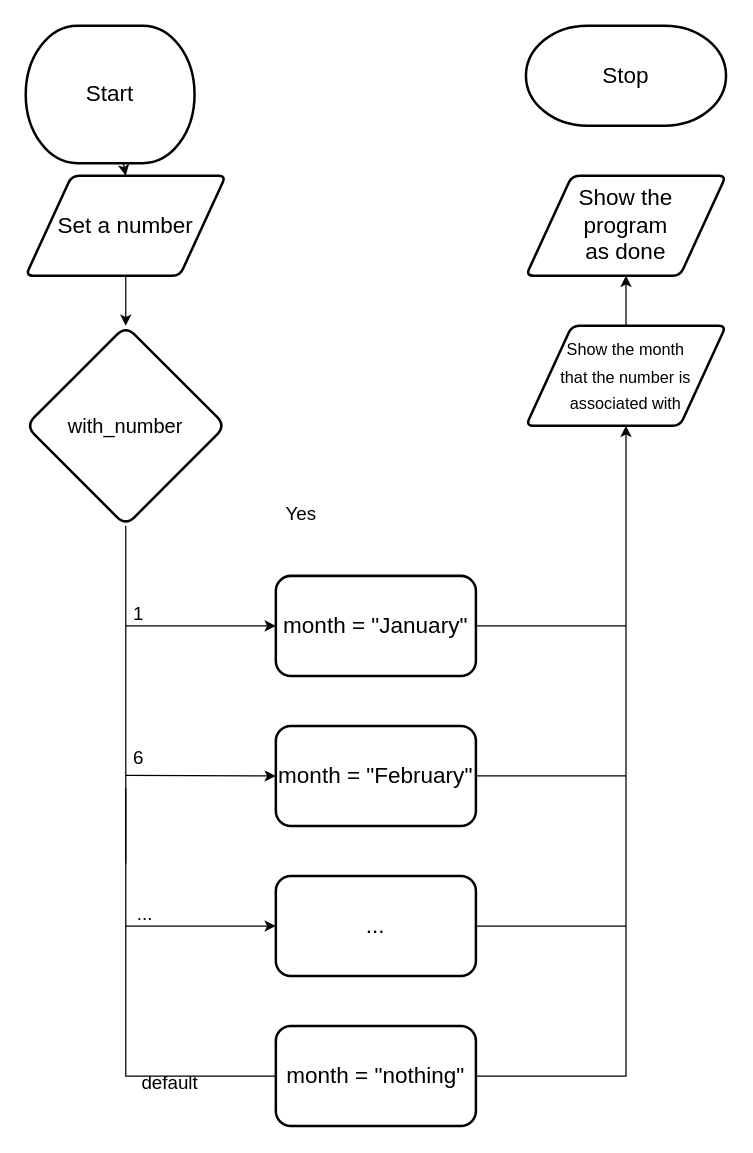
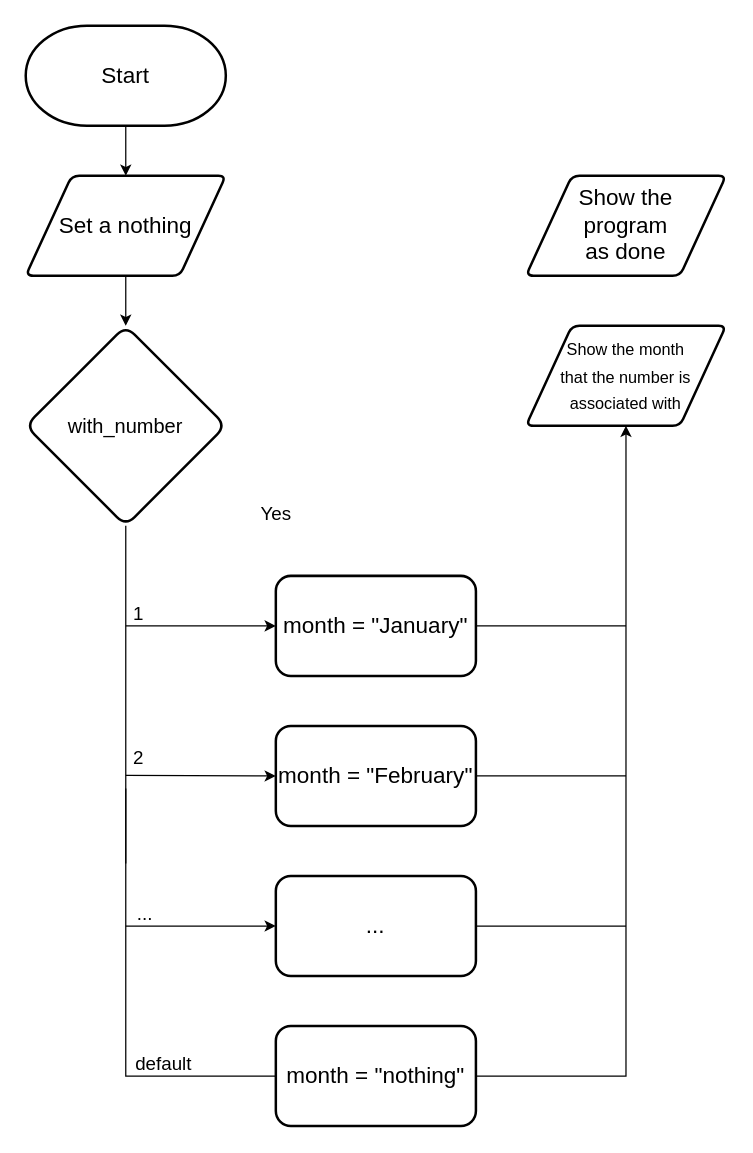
  <mxCell id="0" />
  <mxCell id="1" parent="0" />
  <mxCell id="2" style="edgeStyle=none;html=1;entryX=0.5;entryY=0;entryDx=0;entryDy=0;fontSize=16;" parent="1" source="3" edge="1"><mxGeometry relative="1" as="geometry"><mxPoint x="100" y="140" as="targetPoint" /></mxGeometry></mxCell>
- <mxCell id="3" value="&lt;font style=&quot;font-size: 18px&quot;&gt;Start&lt;/font&gt;" style="strokeWidth=2;html=1;shape=mxgraph.flowchart.terminator;whiteSpace=wrap;" parent="1" vertex="1"><mxGeometry x="20" y="20" width="135" height="110" as="geometry" /></mxCell>
- <mxCell id="4" value="&lt;font style=&quot;font-size: 18px&quot;&gt;Stop&lt;/font&gt;" style="strokeWidth=2;html=1;shape=mxgraph.flowchart.terminator;whiteSpace=wrap;" parent="1" vertex="1"><mxGeometry x="420" width="160" height="80" as="geometry" y="20" /></mxCell>
+ <mxCell id="3" value="&lt;font style=&quot;font-size: 18px&quot;&gt;Start&lt;/font&gt;" style="strokeWidth=2;html=1;shape=mxgraph.flowchart.terminator;whiteSpace=wrap;" parent="1" vertex="1"><mxGeometry width="160" height="80" as="geometry" x="20" y="20" /></mxCell>
  <mxCell id="5" style="edgeStyle=none;rounded=0;html=1;fontSize=18;startArrow=none;entryX=0.5;entryY=1;entryDx=0;entryDy=0;" parent="1" target="27" edge="1"><mxGeometry relative="1" as="geometry"><Array as="points"><mxPoint x="100" y="740" /><mxPoint x="100" y="860" /><mxPoint x="500" y="860" /><mxPoint x="500" y="740" /><mxPoint x="500" y="590" /><mxPoint x="500" y="420" /></Array><mxPoint x="100" y="630" as="sourcePoint" /><mxPoint x="660" y="300" as="targetPoint" /></mxGeometry></mxCell>
  <mxCell id="6" value="Show the &lt;br&gt;program &lt;br&gt;as done" style="shape=parallelogram;html=1;strokeWidth=2;perimeter=parallelogramPerimeter;whiteSpace=wrap;rounded=1;arcSize=12;size=0.23;fontSize=18;" parent="1" vertex="1"><mxGeometry x="420" y="140" width="160" height="80" as="geometry" /></mxCell>
  <mxCell id="7" style="edgeStyle=none;html=1;entryX=0.5;entryY=0;entryDx=0;entryDy=0;fontSize=13;" parent="1" edge="1"><mxGeometry relative="1" as="geometry"><mxPoint x="100" y="220" as="sourcePoint" /><mxPoint x="100" y="260" as="targetPoint" /></mxGeometry></mxCell>
  <mxCell id="8" value="&lt;font&gt;&lt;font style=&quot;font-size: 18px&quot;&gt;&lt;span style=&quot;font-size: 16px&quot;&gt;with_number&lt;/span&gt;&lt;/font&gt;&lt;br&gt;&lt;/font&gt;" style="rhombus;whiteSpace=wrap;html=1;rounded=1;fontFamily=Helvetica;fontSize=11;fontColor=default;strokeColor=default;strokeWidth=2;fillColor=default;" parent="1" vertex="1"><mxGeometry y="260" width="160" height="160" as="geometry" x="20" /></mxCell>
- <mxCell id="9" value="&lt;font style=&quot;font-size: 15px&quot;&gt;Yes&lt;/font&gt;" style="text;html=1;align=center;verticalAlign=middle;resizable=0;points=[];autosize=1;strokeColor=none;fillColor=none;fontSize=8;fontFamily=Helvetica;fontColor=default;" parent="1" vertex="1"><mxGeometry x="220" y="400" width="40" height="20" as="geometry" /></mxCell>
+ <mxCell id="9" value="&lt;font style=&quot;font-size: 15px&quot;&gt;Yes&lt;/font&gt;" style="text;html=1;align=center;verticalAlign=middle;resizable=0;points=[];autosize=1;strokeColor=none;fillColor=none;fontSize=8;fontFamily=Helvetica;fontColor=default;" parent="1" vertex="1"><mxGeometry x="200" y="400" width="40" height="20" as="geometry" /></mxCell>
  <mxCell id="10" style="edgeStyle=none;rounded=0;html=1;fontSize=18;endArrow=none;endFill=0;startArrow=classic;startFill=1;exitX=0;exitY=0.5;exitDx=0;exitDy=0;" parent="1" source="12" edge="1"><mxGeometry relative="1" as="geometry"><mxPoint x="100" y="500" as="targetPoint" /><mxPoint x="300" y="540" as="sourcePoint" /></mxGeometry></mxCell>
  <mxCell id="11" style="edgeStyle=none;html=1;fontSize=15;startArrow=none;startFill=0;endArrow=none;endFill=0;" parent="1" source="12" edge="1"><mxGeometry relative="1" as="geometry"><mxPoint x="500" y="500" as="targetPoint" /></mxGeometry></mxCell>
  <mxCell id="12" value="month = &quot;January&quot;" style="rounded=1;whiteSpace=wrap;html=1;fontSize=18;strokeWidth=2;" parent="1" vertex="1"><mxGeometry x="220" y="460" width="160" height="80" as="geometry" /></mxCell>
- <mxCell id="13" value="Set a number" style="shape=parallelogram;html=1;strokeWidth=2;perimeter=parallelogramPerimeter;whiteSpace=wrap;rounded=1;arcSize=12;size=0.23;fontSize=18;" parent="1" vertex="1"><mxGeometry y="140" width="160" height="80" as="geometry" x="20" /></mxCell>
+ <mxCell id="13" value="Set a nothing" style="shape=parallelogram;html=1;strokeWidth=2;perimeter=parallelogramPerimeter;whiteSpace=wrap;rounded=1;arcSize=12;size=0.23;fontSize=18;" parent="1" vertex="1"><mxGeometry y="140" width="160" height="80" as="geometry" x="20" /></mxCell>
  <mxCell id="14" value="&lt;font style=&quot;font-size: 15px&quot;&gt;1&lt;/font&gt;" style="text;html=1;align=center;verticalAlign=middle;resizable=0;points=[];autosize=1;strokeColor=none;fillColor=none;fontSize=8;fontFamily=Helvetica;fontColor=default;" parent="1" vertex="1"><mxGeometry x="100" y="480" width="20" height="20" as="geometry" /></mxCell>
  <mxCell id="15" style="edgeStyle=none;html=1;fontSize=15;startArrow=none;startFill=0;endArrow=none;endFill=0;" parent="1" source="16" edge="1"><mxGeometry relative="1" as="geometry"><mxPoint x="500" y="620" as="targetPoint" /></mxGeometry></mxCell>
  <mxCell id="16" value="month = &quot;February&quot;" style="rounded=1;whiteSpace=wrap;html=1;fontSize=18;strokeWidth=2;" parent="1" vertex="1"><mxGeometry x="220" y="580" width="160" height="80" as="geometry" /></mxCell>
  <mxCell id="17" style="edgeStyle=none;rounded=0;html=1;fontSize=18;endArrow=none;endFill=0;startArrow=classic;startFill=1;exitX=0;exitY=0.5;exitDx=0;exitDy=0;" parent="1" edge="1" source="16"><mxGeometry relative="1" as="geometry"><mxPoint x="100" y="619.5" as="targetPoint" /><mxPoint x="238.4" y="619.5" as="sourcePoint" /></mxGeometry></mxCell>
- <mxCell id="18" value="&lt;font style=&quot;font-size: 15px&quot;&gt;6&lt;/font&gt;" style="text;html=1;align=center;verticalAlign=middle;resizable=0;points=[];autosize=1;strokeColor=none;fillColor=none;fontSize=8;" parent="1" vertex="1"><mxGeometry x="100" y="595" width="20" height="20" as="geometry" /></mxCell>
+ <mxCell id="18" value="&lt;font style=&quot;font-size: 15px&quot;&gt;2&lt;/font&gt;" style="text;html=1;align=center;verticalAlign=middle;resizable=0;points=[];autosize=1;strokeColor=none;fillColor=none;fontSize=8;" parent="1" vertex="1"><mxGeometry x="100" y="595" width="20" height="20" as="geometry" /></mxCell>
  <mxCell id="19" value="&lt;font style=&quot;font-size: 15px&quot;&gt;...&lt;/font&gt;" style="text;html=1;align=center;verticalAlign=middle;resizable=0;points=[];autosize=1;strokeColor=none;fillColor=none;fontSize=8;" parent="1" vertex="1"><mxGeometry x="100" y="720" width="30" height="20" as="geometry" /></mxCell>
  <mxCell id="20" style="edgeStyle=none;html=1;fontSize=15;startArrow=none;startFill=0;endArrow=none;endFill=0;" parent="1" source="22" edge="1"><mxGeometry relative="1" as="geometry"><mxPoint x="500" y="740" as="targetPoint" /></mxGeometry></mxCell>
  <mxCell id="21" style="edgeStyle=none;html=1;fontSize=12;startArrow=classic;startFill=1;endArrow=none;endFill=0;" parent="1" source="22" edge="1"><mxGeometry relative="1" as="geometry"><mxPoint x="100" y="740" as="targetPoint" /></mxGeometry></mxCell>
  <mxCell id="22" value="..." style="rounded=1;whiteSpace=wrap;html=1;fontSize=18;strokeWidth=2;" parent="1" vertex="1"><mxGeometry x="220" y="700" width="160" height="80" as="geometry" /></mxCell>
  <mxCell id="23" value="month = &quot;nothing&quot;" style="rounded=1;whiteSpace=wrap;html=1;fontSize=18;strokeWidth=2;" parent="1" vertex="1"><mxGeometry x="220" y="820" width="160" height="80" as="geometry" /></mxCell>
- <mxCell id="24" value="&lt;font style=&quot;font-size: 15px&quot;&gt;default&lt;/font&gt;" style="text;html=1;align=center;verticalAlign=middle;resizable=0;points=[];autosize=1;strokeColor=none;fillColor=none;fontSize=8;" vertex="1" parent="1"><mxGeometry x="105" y="855" width="60" height="20" as="geometry" /></mxCell>
+ <mxCell id="24" value="&lt;font style=&quot;font-size: 15px&quot;&gt;default&lt;/font&gt;" style="text;html=1;align=center;verticalAlign=middle;resizable=0;points=[];autosize=1;strokeColor=none;fillColor=none;fontSize=8;" vertex="1" parent="1"><mxGeometry x="100" y="840" width="60" height="20" as="geometry" /></mxCell>
  <mxCell id="25" value="" style="edgeStyle=none;rounded=0;html=1;fontSize=18;exitX=0.5;exitY=1;exitDx=0;exitDy=0;endArrow=none;" edge="1" parent="1" source="8"><mxGeometry relative="1" as="geometry"><Array as="points" /><mxPoint x="100" y="420" as="sourcePoint" /><mxPoint x="100" y="690" as="targetPoint" /></mxGeometry></mxCell>
- <mxCell id="26" style="edgeStyle=none;html=1;entryX=0.5;entryY=1;entryDx=0;entryDy=0;fontSize=18;" edge="1" parent="1" source="27" target="6"><mxGeometry relative="1" as="geometry" /></mxCell>
  <mxCell id="27" value="&lt;font style=&quot;font-size: 13px&quot;&gt;Show the month &lt;br&gt;that the number is associated with&lt;/font&gt;" style="shape=parallelogram;html=1;strokeWidth=2;perimeter=parallelogramPerimeter;whiteSpace=wrap;rounded=1;arcSize=12;size=0.23;fontSize=18;" vertex="1" parent="1"><mxGeometry x="420" y="260" width="160" height="80" as="geometry" /></mxCell>
